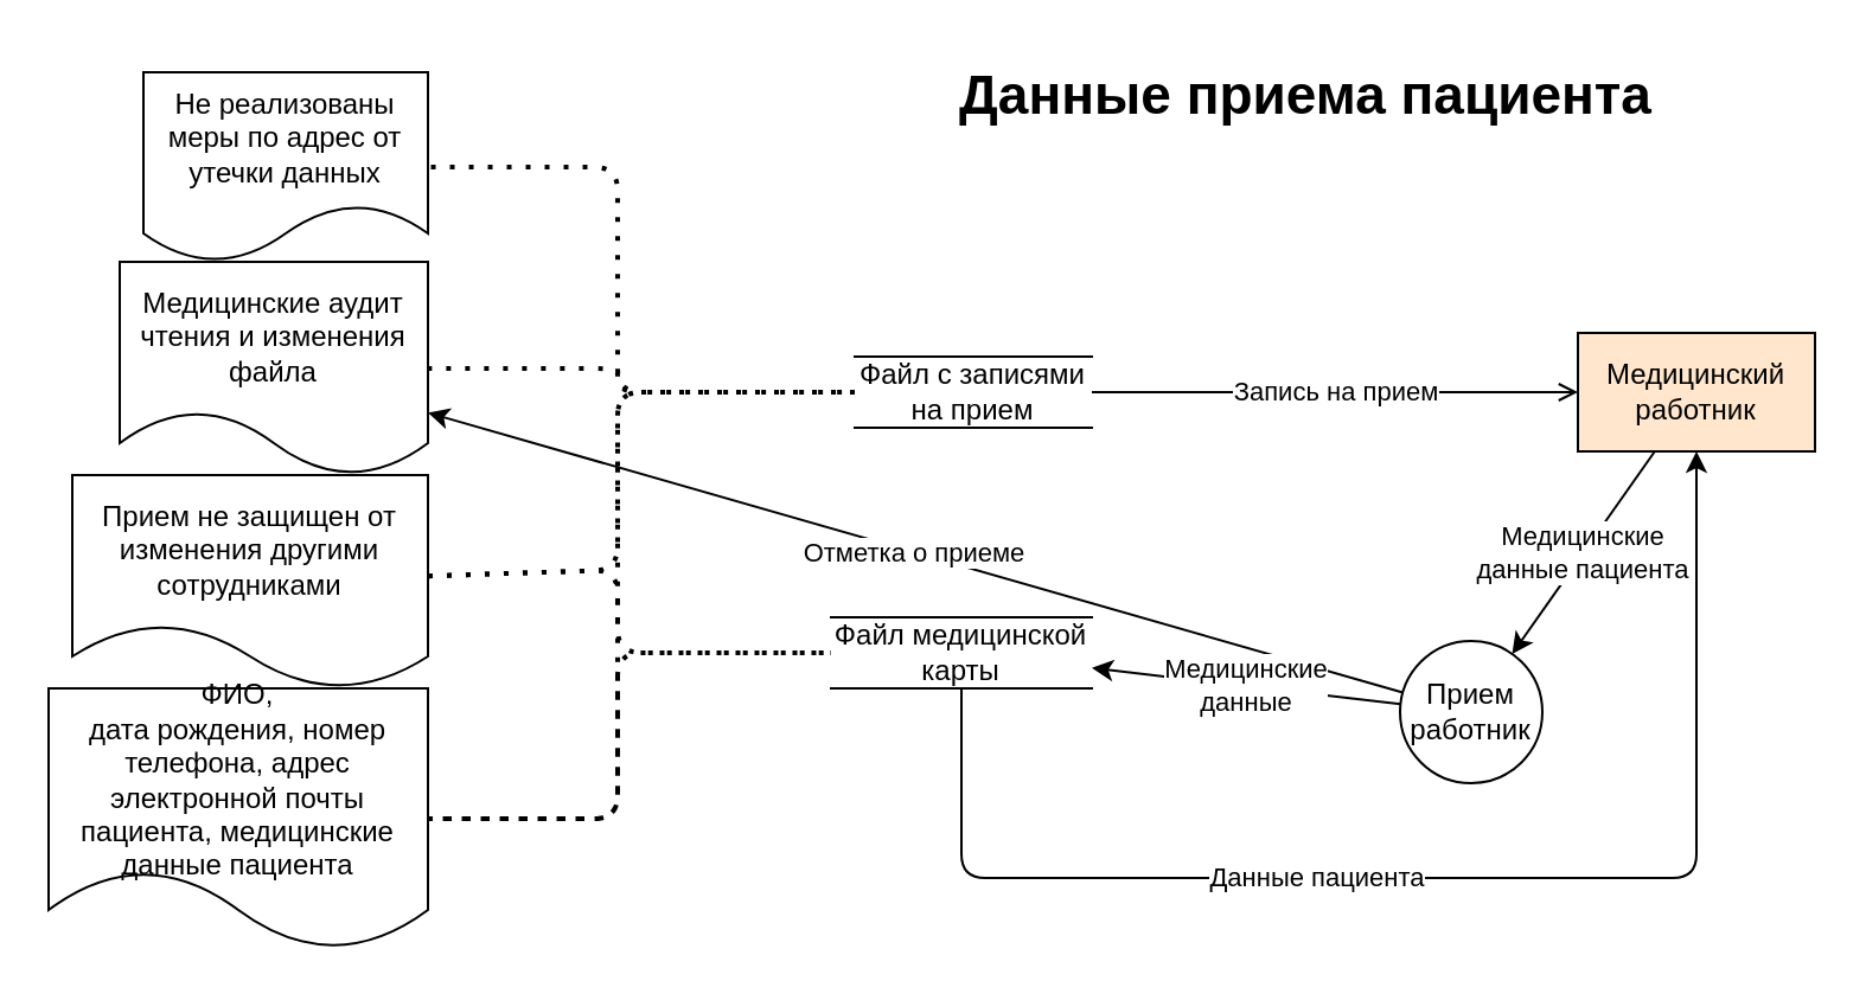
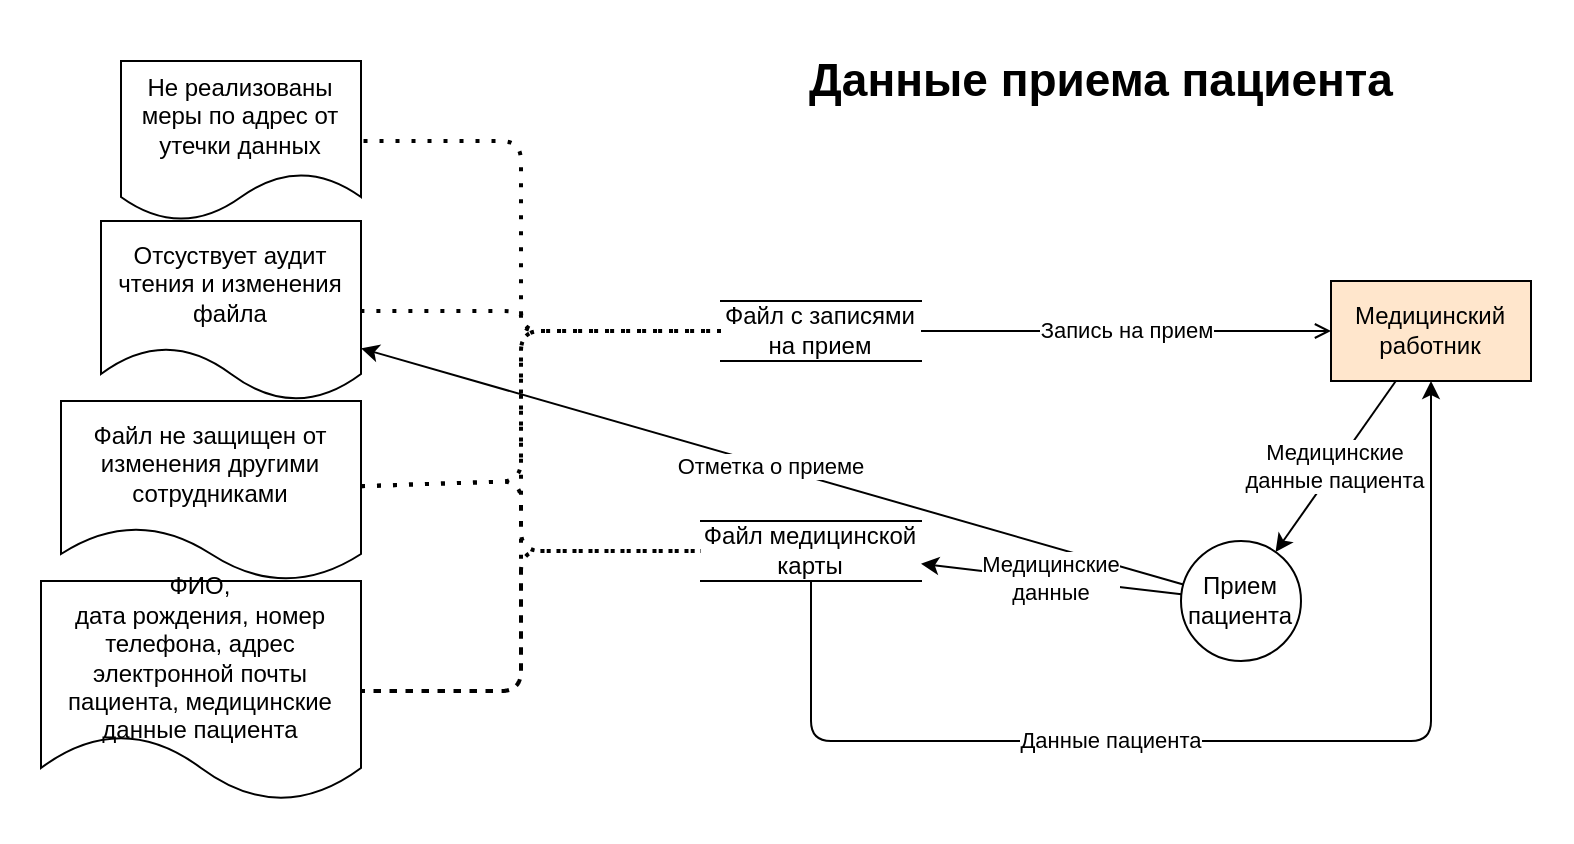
  <mxCell id="0" />
  <mxCell id="1" parent="0" />
- <mxCell id="2" value="Прием работник" style="shape=ellipse;html=1;dashed=0;whiteSpace=wrap;aspect=fixed;perimeter=ellipsePerimeter;" parent="1" vertex="1"><mxGeometry x="590" y="270" width="60" height="60" as="geometry" /></mxCell>
+ <mxCell id="2" value="Прием пациента" style="shape=ellipse;html=1;dashed=0;whiteSpace=wrap;aspect=fixed;perimeter=ellipsePerimeter;" parent="1" vertex="1"><mxGeometry x="590" y="270" width="60" height="60" as="geometry" /></mxCell>
  <mxCell id="3" value="Данные приема пациента" style="text;html=1;align=center;verticalAlign=middle;resizable=0;points=[];autosize=1;strokeColor=none;fillColor=none;fontStyle=1;fontSize=23;" parent="1" vertex="1"><mxGeometry x="380" y="20" width="340" height="40" as="geometry" /></mxCell>
  <mxCell id="4" value="Медицинский работник" style="html=1;dashed=0;whiteSpace=wrap;fillColor=#ffe6cc;" parent="1" vertex="1"><mxGeometry x="665" y="140" width="100" height="50" as="geometry" /></mxCell>
  <mxCell id="5" value="Медицинские&lt;div&gt;данные пациента&lt;/div&gt;" style="endArrow=classic;html=1;" parent="1" source="4" target="2" edge="1"><mxGeometry width="50" height="50" relative="1" as="geometry"><mxPoint x="1415" y="500" as="sourcePoint" /><mxPoint x="1465" y="450" as="targetPoint" /></mxGeometry></mxCell>
  <mxCell id="6" value="Файл с записями на прием" style="html=1;dashed=0;whiteSpace=wrap;shape=partialRectangle;right=0;left=0;" parent="1" vertex="1"><mxGeometry x="360" y="150" width="100" height="30" as="geometry" /></mxCell>
  <mxCell id="7" value="Запись на прием" style="endArrow=open;html=1;" parent="1" source="6" target="4" edge="1"><mxGeometry width="50" height="50" relative="1" as="geometry"><mxPoint x="570" y="360" as="sourcePoint" /><mxPoint x="620" y="310" as="targetPoint" /></mxGeometry></mxCell>
- <mxCell id="8" value="Прием не защищен от изменения другими сотрудниками" style="shape=document;whiteSpace=wrap;html=1;boundedLbl=1;dashed=0;flipH=1;" parent="1" vertex="1"><mxGeometry x="30" y="200" width="150" height="90" as="geometry" /></mxCell>
+ <mxCell id="8" value="Файл не защищен от изменения другими сотрудниками" style="shape=document;whiteSpace=wrap;html=1;boundedLbl=1;dashed=0;flipH=1;" parent="1" vertex="1"><mxGeometry x="30" y="200" width="150" height="90" as="geometry" /></mxCell>
  <mxCell id="9" value="Отметка о приеме" style="endArrow=classic;html=1;" parent="1" source="2" target="13" edge="1"><mxGeometry width="50" height="50" relative="1" as="geometry"><mxPoint x="1140" y="460" as="sourcePoint" /><mxPoint x="1190" y="410" as="targetPoint" /></mxGeometry></mxCell>
  <mxCell id="10" value="" style="endArrow=none;dashed=1;html=1;dashPattern=1 3;strokeWidth=2;" parent="1" source="8" target="6" edge="1"><mxGeometry width="50" height="50" relative="1" as="geometry"><mxPoint x="870" y="470" as="sourcePoint" /><mxPoint x="920" y="420" as="targetPoint" /><Array as="points"><mxPoint x="260" y="240" /><mxPoint x="260" y="165" /></Array></mxGeometry></mxCell>
  <mxCell id="11" value="Не реализованы меры по адрес от утечки данных" style="shape=document;whiteSpace=wrap;html=1;boundedLbl=1;" parent="1" vertex="1"><mxGeometry x="60" y="30" width="120" height="80" as="geometry" /></mxCell>
  <mxCell id="12" value="" style="endArrow=none;dashed=1;html=1;dashPattern=1 3;strokeWidth=2;" parent="1" source="6" target="11" edge="1"><mxGeometry width="50" height="50" relative="1" as="geometry"><mxPoint x="870" y="480" as="sourcePoint" /><mxPoint x="920" y="430" as="targetPoint" /><Array as="points"><mxPoint x="260" y="165" /><mxPoint x="260" y="70" /></Array></mxGeometry></mxCell>
- <mxCell id="13" value="Медицинские аудит чтения и изменения файла" style="shape=document;whiteSpace=wrap;html=1;boundedLbl=1;dashed=0;flipH=1;" parent="1" vertex="1"><mxGeometry x="50" y="110" width="130" height="90" as="geometry" /></mxCell>
+ <mxCell id="13" value="Отсуствует аудит чтения и изменения файла" style="shape=document;whiteSpace=wrap;html=1;boundedLbl=1;dashed=0;flipH=1;" parent="1" vertex="1"><mxGeometry x="50" y="110" width="130" height="90" as="geometry" /></mxCell>
  <mxCell id="14" value="" style="endArrow=none;dashed=1;html=1;dashPattern=1 3;strokeWidth=2;" parent="1" source="6" target="13" edge="1"><mxGeometry width="50" height="50" relative="1" as="geometry"><mxPoint x="860" y="380" as="sourcePoint" /><mxPoint x="910" y="330" as="targetPoint" /><Array as="points"><mxPoint x="260" y="165" /><mxPoint x="260" y="155" /></Array></mxGeometry></mxCell>
  <mxCell id="15" value="ФИО,&lt;div&gt;дата рождения, номер телефона, адрес электронной почты пациента, медицинские данные пациента&lt;/div&gt;" style="shape=document;whiteSpace=wrap;html=1;boundedLbl=1;dashed=0;flipH=1;" parent="1" vertex="1"><mxGeometry x="20" y="290" width="160" height="110" as="geometry" /></mxCell>
  <mxCell id="16" value="" style="endArrow=none;dashed=1;html=1;dashPattern=1 3;strokeWidth=2;" parent="1" source="6" target="15" edge="1"><mxGeometry width="50" height="50" relative="1" as="geometry"><mxPoint x="860" y="380" as="sourcePoint" /><mxPoint x="910" y="330" as="targetPoint" /><Array as="points"><mxPoint x="260" y="165" /><mxPoint x="260" y="345" /></Array></mxGeometry></mxCell>
  <mxCell id="17" value="&lt;span style=&quot;color: rgb(0, 0, 0);&quot;&gt;Файл м&lt;/span&gt;едицинской карты" style="html=1;dashed=0;whiteSpace=wrap;shape=partialRectangle;right=0;left=0;" parent="1" vertex="1"><mxGeometry x="350" y="260" width="110" height="30" as="geometry" /></mxCell>
  <mxCell id="18" value="Медицинские&lt;div&gt;данные&lt;/div&gt;" style="endArrow=classic;html=1;" parent="1" source="2" target="17" edge="1"><mxGeometry width="50" height="50" relative="1" as="geometry"><mxPoint x="260" y="390" as="sourcePoint" /><mxPoint x="310" y="340" as="targetPoint" /></mxGeometry></mxCell>
  <mxCell id="19" value="" style="endArrow=none;dashed=1;html=1;dashPattern=1 3;strokeWidth=2;" parent="1" source="8" target="17" edge="1"><mxGeometry width="50" height="50" relative="1" as="geometry"><mxPoint x="260" y="390" as="sourcePoint" /><mxPoint x="310" y="340" as="targetPoint" /><Array as="points"><mxPoint x="260" y="240" /><mxPoint x="260" y="275" /></Array></mxGeometry></mxCell>
  <mxCell id="20" value="" style="endArrow=none;dashed=1;html=1;dashPattern=1 3;strokeWidth=2;" parent="1" source="15" target="17" edge="1"><mxGeometry width="50" height="50" relative="1" as="geometry"><mxPoint x="260" y="390" as="sourcePoint" /><mxPoint x="310" y="340" as="targetPoint" /><Array as="points"><mxPoint x="260" y="345" /><mxPoint x="260" y="275" /></Array></mxGeometry></mxCell>
  <mxCell id="21" value="Данные пациента" style="endArrow=classic;html=1;" parent="1" source="17" target="4" edge="1"><mxGeometry x="-0.193" width="50" height="50" relative="1" as="geometry"><mxPoint x="260" y="390" as="sourcePoint" /><mxPoint x="310" y="340" as="targetPoint" /><Array as="points"><mxPoint x="405" y="370" /><mxPoint x="715" y="370" /></Array><mxPoint as="offset" /></mxGeometry></mxCell>
